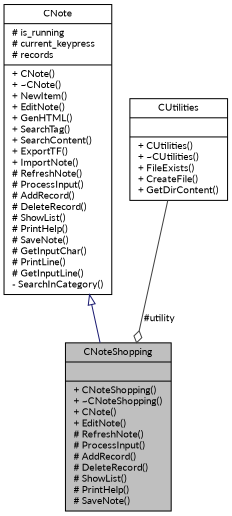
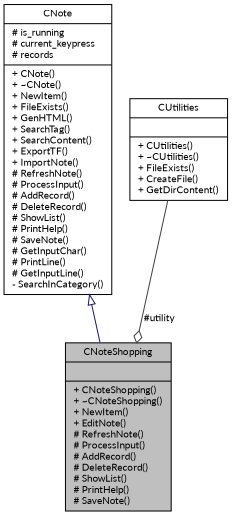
  digraph {
    fontname=Lato
    node [color=black fillcolor=white fontname=Lato fontsize=10 shape=record style=filled]
    edge [fontname=Lato fontsize=10 labelfontname=Helvetica labelfontsize=10 style=solid]
-   n1 [fillcolor=grey75 fontcolor=black height=0.2 label="{CNoteShopping\n||+ CNoteShopping()\l+ ~CNoteShopping()\l+ CNote()\l+ EditNote()\l# RefreshNote()\l# ProcessInput()\l# AddRecord()\l# DeleteRecord()\l# ShowList()\l# PrintHelp()\l# SaveNote()\l}" width=0.4]
-   n2 [height=0.2 label="{CNote\n|# is_running\l# current_keypress\l# records\l|+ CNote()\l+ ~CNote()\l+ NewItem()\l+ EditNote()\l+ GenHTML()\l+ SearchTag()\l+ SearchContent()\l+ ExportTF()\l+ ImportNote()\l# RefreshNote()\l# ProcessInput()\l# AddRecord()\l# DeleteRecord()\l# ShowList()\l# PrintHelp()\l# SaveNote()\l# GetInputChar()\l# PrintLine()\l# GetInputLine()\l- SearchInCategory()\l}" width=0.4]
+   n1 [fillcolor=grey75 fontcolor=black height=0.2 label="{CNoteShopping\n||+ CNoteShopping()\l+ ~CNoteShopping()\l+ NewItem()\l+ EditNote()\l# RefreshNote()\l# ProcessInput()\l# AddRecord()\l# DeleteRecord()\l# ShowList()\l# PrintHelp()\l# SaveNote()\l}" width=0.4]
+   n2 [height=0.2 label="{CNote\n|# is_running\l# current_keypress\l# records\l|+ CNote()\l+ ~CNote()\l+ NewItem()\l+ FileExists()\l+ GenHTML()\l+ SearchTag()\l+ SearchContent()\l+ ExportTF()\l+ ImportNote()\l# RefreshNote()\l# ProcessInput()\l# AddRecord()\l# DeleteRecord()\l# ShowList()\l# PrintHelp()\l# SaveNote()\l# GetInputChar()\l# PrintLine()\l# GetInputLine()\l- SearchInCategory()\l}" width=0.4]
    n3 [height=0.2 label="{CUtilities\n||+ CUtilities()\l+ ~CUtilities()\l+ FileExists()\l+ CreateFile()\l+ GetDirContent()\l}" width=0.4]
    n2 -> n1 [arrowtail=onormal color=midnightblue dir=back]
    n3 -> n1 [arrowhead=odiamond color=grey25 label=" #utility"]
  }
